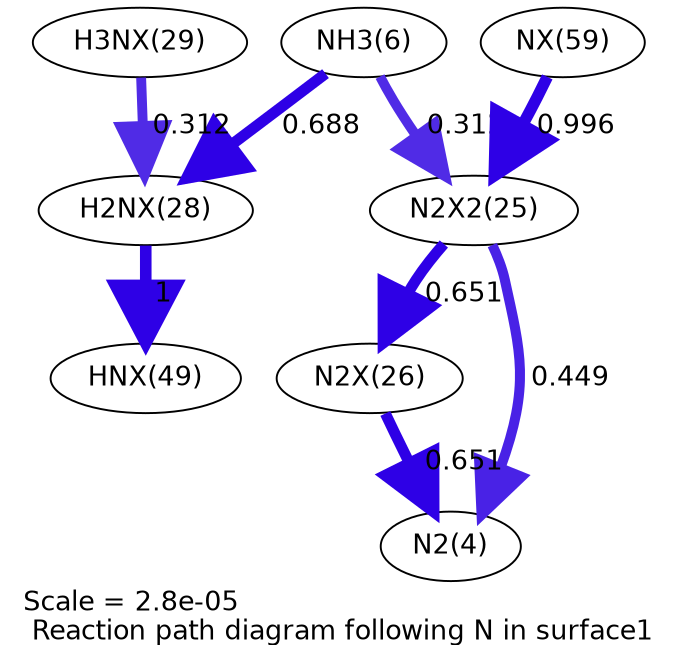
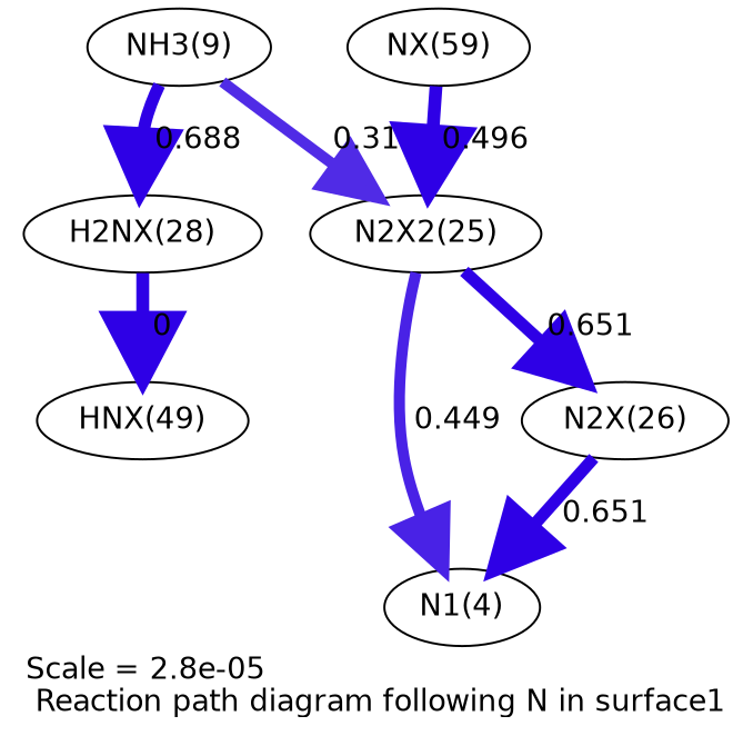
  digraph {
    fontname=Helvetica
    label="Scale = 2.8e-05\l Reaction path diagram following N in surface1"
    node [fontname=Helvetica]
    edge [arrowsize=2.56 color="0.7, 0.812, 0.9" fontname=Helvetica penwidth=5.12]
-   n1 [label="NH3(6)"]
+   n1 [label="NH3(9)"]
    n2 [label="H2NX(28)"]
    n3 [label="N2X2(25)"]
    n4 [label="HNX(49)"]
-   n5 [label="H3NX(29)"]
    n6 [label="NX(59)"]
-   n7 [label="N2(4)"]
+   n7 [label="N1(4)"]
    n8 [label="N2X(26)"]
    n1 -> n2 [arrowsize=2.86 color="0.7, 1.19, 0.9" label=" 0.688" penwidth=5.72]
    n1 -> n3 [label=" 0.312"]
-   n2 -> n4 [arrowsize=3 color="0.7, 1.5, 0.9" label=" 1" penwidth=6]
+   n2 -> n4 [arrowsize=3 color="0.7, 1.5, 0.9" label=" 0" penwidth=6]
    n3 -> n7 [arrowsize=2.6 color="0.7, 0.849, 0.9" label=" 0.449" penwidth=5.2]
    n3 -> n8 [arrowsize=2.84 color="0.7, 1.15, 0.9" label=" 0.651" penwidth=5.68]
-   n5 -> n2 [label=" 0.312"]
-   n6 -> n3 [arrowsize=3 color="0.7, 1.5, 0.9" label=" 0.996" penwidth=6]
+   n6 -> n3 [arrowsize=3 color="0.7, 1.5, 0.9" label=" 0.496" penwidth=6]
    n8 -> n7 [arrowsize=2.84 color="0.7, 1.15, 0.9" label=" 0.651" penwidth=5.68]
  }
